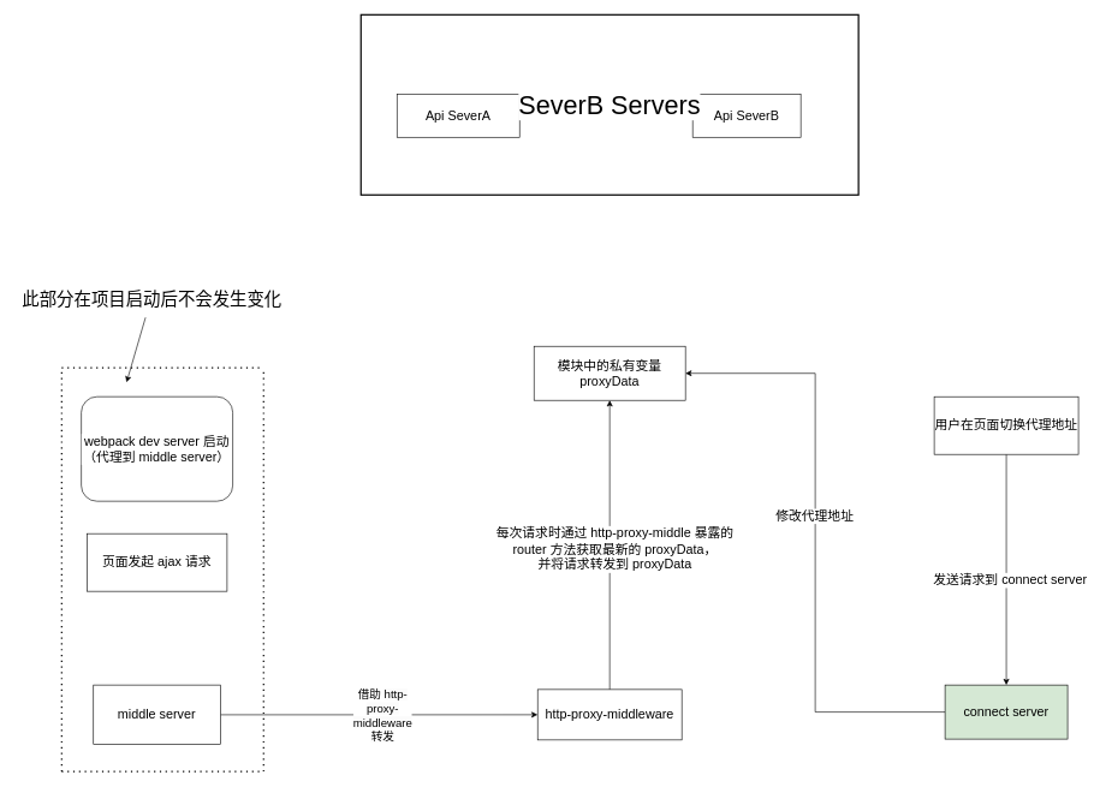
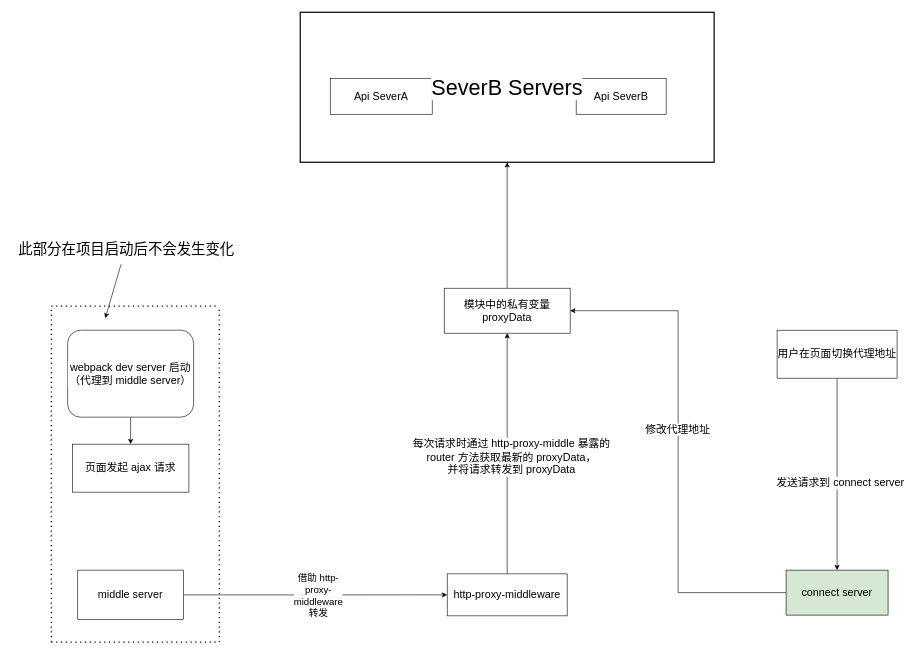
  <mxCell id="0" />
  <mxCell id="1" parent="0" />
  <mxCell id="2" style="edgeStyle=orthogonalEdgeStyle;rounded=0;orthogonalLoop=1;jettySize=auto;html=1;fontSize=18;" parent="1" source="4" target="9" edge="1"><mxGeometry relative="1" as="geometry" /></mxCell>
  <mxCell id="3" value="发送请求到 connect&amp;nbsp;server" style="edgeLabel;html=1;align=center;verticalAlign=middle;resizable=0;points=[];fontSize=18;" parent="2" vertex="1" connectable="0"><mxGeometry x="0.086" y="4" relative="1" as="geometry"><mxPoint as="offset" /></mxGeometry></mxCell>
  <mxCell id="4" value="&lt;font style=&quot;font-size: 18px;&quot;&gt;用户在页面切换代理地址&lt;/font&gt;" style="rounded=0;whiteSpace=wrap;html=1;" parent="1" vertex="1"><mxGeometry x="1295" y="550" width="200" height="80" as="geometry" /></mxCell>
+ <mxCell id="5" style="edgeStyle=orthogonalEdgeStyle;rounded=0;orthogonalLoop=1;jettySize=auto;html=1;exitX=0.5;exitY=0;exitDx=0;exitDy=0;entryX=0.5;entryY=1;entryDx=0;entryDy=0;" edge="1" parent="1" source="6" target="21"><mxGeometry relative="1" as="geometry" /></mxCell>
  <mxCell id="6" value="模块中的私有变量proxyData" style="rounded=0;whiteSpace=wrap;html=1;fontSize=18;" parent="1" vertex="1"><mxGeometry x="740" y="480" width="210" height="75" as="geometry" /></mxCell>
  <mxCell id="7" style="edgeStyle=orthogonalEdgeStyle;rounded=0;orthogonalLoop=1;jettySize=auto;html=1;entryX=1;entryY=0.5;entryDx=0;entryDy=0;fontSize=18;fontColor=#000000;" parent="1" source="9" target="6" edge="1"><mxGeometry relative="1" as="geometry" /></mxCell>
  <mxCell id="8" value="修改代理地址" style="edgeLabel;html=1;align=center;verticalAlign=middle;resizable=0;points=[];fontSize=18;fontColor=#000000;" parent="7" vertex="1" connectable="0"><mxGeometry x="0.088" y="2" relative="1" as="geometry"><mxPoint as="offset" /></mxGeometry></mxCell>
  <mxCell id="9" value="&lt;font style=&quot;font-size: 18px;&quot;&gt;connect&amp;nbsp;server&lt;/font&gt;" style="rounded=0;whiteSpace=wrap;html=1;fillColor=#d5e8d4;" parent="1" vertex="1"><mxGeometry x="1310" y="950" width="170" height="75" as="geometry" /></mxCell>
  <mxCell id="10" style="edgeStyle=orthogonalEdgeStyle;rounded=0;orthogonalLoop=1;jettySize=auto;html=1;entryX=0;entryY=0.5;entryDx=0;entryDy=0;" edge="1" parent="1" source="12" target="20"><mxGeometry relative="1" as="geometry" /></mxCell>
  <mxCell id="11" value="&lt;font style=&quot;font-size: 16px;&quot;&gt;借助&amp;nbsp;&lt;/font&gt;&lt;span style=&quot;font-size: 16px; text-wrap: wrap; background-color: rgb(251, 251, 251);&quot;&gt;http-proxy-middleware 转发&lt;/span&gt;" style="edgeLabel;html=1;align=center;verticalAlign=middle;resizable=0;points=[];fontSize=16;" vertex="1" connectable="0" parent="10"><mxGeometry x="0.018" y="1" relative="1" as="geometry"><mxPoint y="1" as="offset" /></mxGeometry></mxCell>
  <mxCell id="12" value="middle server" style="rounded=0;whiteSpace=wrap;html=1;fontSize=18;" parent="1" vertex="1"><mxGeometry x="129.06" y="950" width="176.25" height="82.5" as="geometry" /></mxCell>
  <mxCell id="13" value="&lt;font style=&quot;font-size: 18px;&quot;&gt;页面发起 ajax 请求&lt;/font&gt;" style="rounded=0;whiteSpace=wrap;html=1;" parent="1" vertex="1"><mxGeometry x="120" y="740" width="194.38" height="80" as="geometry" /></mxCell>
+ <mxCell id="14" style="edgeStyle=orthogonalEdgeStyle;rounded=0;orthogonalLoop=1;jettySize=auto;html=1;fontSize=18;fontColor=#000000;" parent="1" source="15" target="13" edge="1"><mxGeometry relative="1" as="geometry" /></mxCell>
  <mxCell id="15" value="webpack dev server 启动（代理到&amp;nbsp;&lt;span style=&quot;text-wrap: nowrap;&quot;&gt;middle server&lt;/span&gt;）" style="rounded=1;whiteSpace=wrap;html=1;labelBackgroundColor=#ffffff;fontSize=18;fontColor=#000000;" parent="1" vertex="1"><mxGeometry x="112.19" y="550" width="210" height="145" as="geometry" /></mxCell>
  <mxCell id="16" value="Api SeverA" style="rounded=0;whiteSpace=wrap;html=1;labelBackgroundColor=#ffffff;fontSize=18;fontColor=#000000;" parent="1" vertex="1"><mxGeometry x="550" y="130" width="170" height="60" as="geometry" /></mxCell>
  <mxCell id="17" value="Api SeverB" style="rounded=0;whiteSpace=wrap;html=1;labelBackgroundColor=#ffffff;fontSize=18;fontColor=#000000;" parent="1" vertex="1"><mxGeometry x="960" y="130" width="150" height="60" as="geometry" /></mxCell>
  <mxCell id="18" style="edgeStyle=orthogonalEdgeStyle;rounded=0;orthogonalLoop=1;jettySize=auto;html=1;exitX=0.5;exitY=0;exitDx=0;exitDy=0;entryX=0.5;entryY=1;entryDx=0;entryDy=0;" edge="1" parent="1" source="20" target="6"><mxGeometry relative="1" as="geometry" /></mxCell>
  <mxCell id="19" value="&lt;span style=&quot;font-size: 18px;&quot;&gt;每次请求时通过 http-proxy-middle 暴露的&lt;/span&gt;&lt;br style=&quot;font-size: 18px; border-color: var(--border-color);&quot;&gt;&lt;span style=&quot;font-size: 18px;&quot;&gt;router 方法获取最新的 proxyData，&lt;/span&gt;&lt;br style=&quot;font-size: 18px; border-color: var(--border-color);&quot;&gt;&lt;span style=&quot;font-size: 18px;&quot;&gt;并将请求转发到 proxyData&lt;/span&gt;" style="edgeLabel;html=1;align=center;verticalAlign=middle;resizable=0;points=[];" vertex="1" connectable="0" parent="18"><mxGeometry x="-0.025" y="-6" relative="1" as="geometry"><mxPoint y="1" as="offset" /></mxGeometry></mxCell>
  <mxCell id="20" value="http-proxy-middleware" style="rounded=0;whiteSpace=wrap;html=1;fontSize=18;" parent="1" vertex="1"><mxGeometry x="745" y="956.25" width="200" height="70" as="geometry" /></mxCell>
  <mxCell id="21" value="&lt;font style=&quot;font-size: 36px;&quot;&gt;SeverB Servers&lt;/font&gt;" style="rounded=0;whiteSpace=wrap;html=1;labelBackgroundColor=#ffffff;fontSize=18;fontColor=#000000;strokeWidth=2;strokeColor=default;perimeterSpacing=0;fillColor=none;" parent="1" vertex="1"><mxGeometry x="500" y="20" width="690" height="250" as="geometry" /></mxCell>
  <mxCell id="22" value="" style="endArrow=none;dashed=1;html=1;dashPattern=1 3;strokeWidth=2;rounded=0;fontSize=36;fontColor=#000000;" parent="1" edge="1"><mxGeometry width="50" height="50" relative="1" as="geometry"><mxPoint x="85" y="510" as="sourcePoint" /><mxPoint x="365" y="510" as="targetPoint" /></mxGeometry></mxCell>
  <mxCell id="23" value="" style="endArrow=none;dashed=1;html=1;dashPattern=1 3;strokeWidth=2;rounded=0;fontSize=36;fontColor=#000000;" parent="1" edge="1"><mxGeometry width="50" height="50" relative="1" as="geometry"><mxPoint x="85" y="1070" as="sourcePoint" /><mxPoint x="85" y="510" as="targetPoint" /></mxGeometry></mxCell>
  <mxCell id="24" value="" style="endArrow=none;dashed=1;html=1;dashPattern=1 3;strokeWidth=2;rounded=0;fontSize=36;fontColor=#000000;" parent="1" edge="1"><mxGeometry width="50" height="50" relative="1" as="geometry"><mxPoint x="365" y="1070" as="sourcePoint" /><mxPoint x="365" y="510" as="targetPoint" /></mxGeometry></mxCell>
  <mxCell id="25" value="" style="endArrow=none;dashed=1;html=1;dashPattern=1 3;strokeWidth=2;rounded=0;fontSize=36;fontColor=#000000;" parent="1" edge="1"><mxGeometry width="50" height="50" relative="1" as="geometry"><mxPoint x="85" y="1070" as="sourcePoint" /><mxPoint x="365" y="1070" as="targetPoint" /></mxGeometry></mxCell>
  <mxCell id="26" value="&lt;font style=&quot;font-size: 24px;&quot;&gt;此部分在项目启动后不会发生变化&lt;/font&gt;" style="text;html=1;align=center;verticalAlign=middle;resizable=0;points=[];autosize=1;strokeColor=none;fillColor=none;fontSize=36;fontColor=#000000;" parent="1" vertex="1"><mxGeometry x="20" y="380" width="380" height="60" as="geometry" /></mxCell>
  <mxCell id="27" value="" style="endArrow=classic;html=1;rounded=0;fontSize=24;fontColor=#000000;" parent="1" source="26" edge="1"><mxGeometry width="50" height="50" relative="1" as="geometry"><mxPoint x="405" y="460" as="sourcePoint" /><mxPoint x="175" y="530" as="targetPoint" /></mxGeometry></mxCell>
